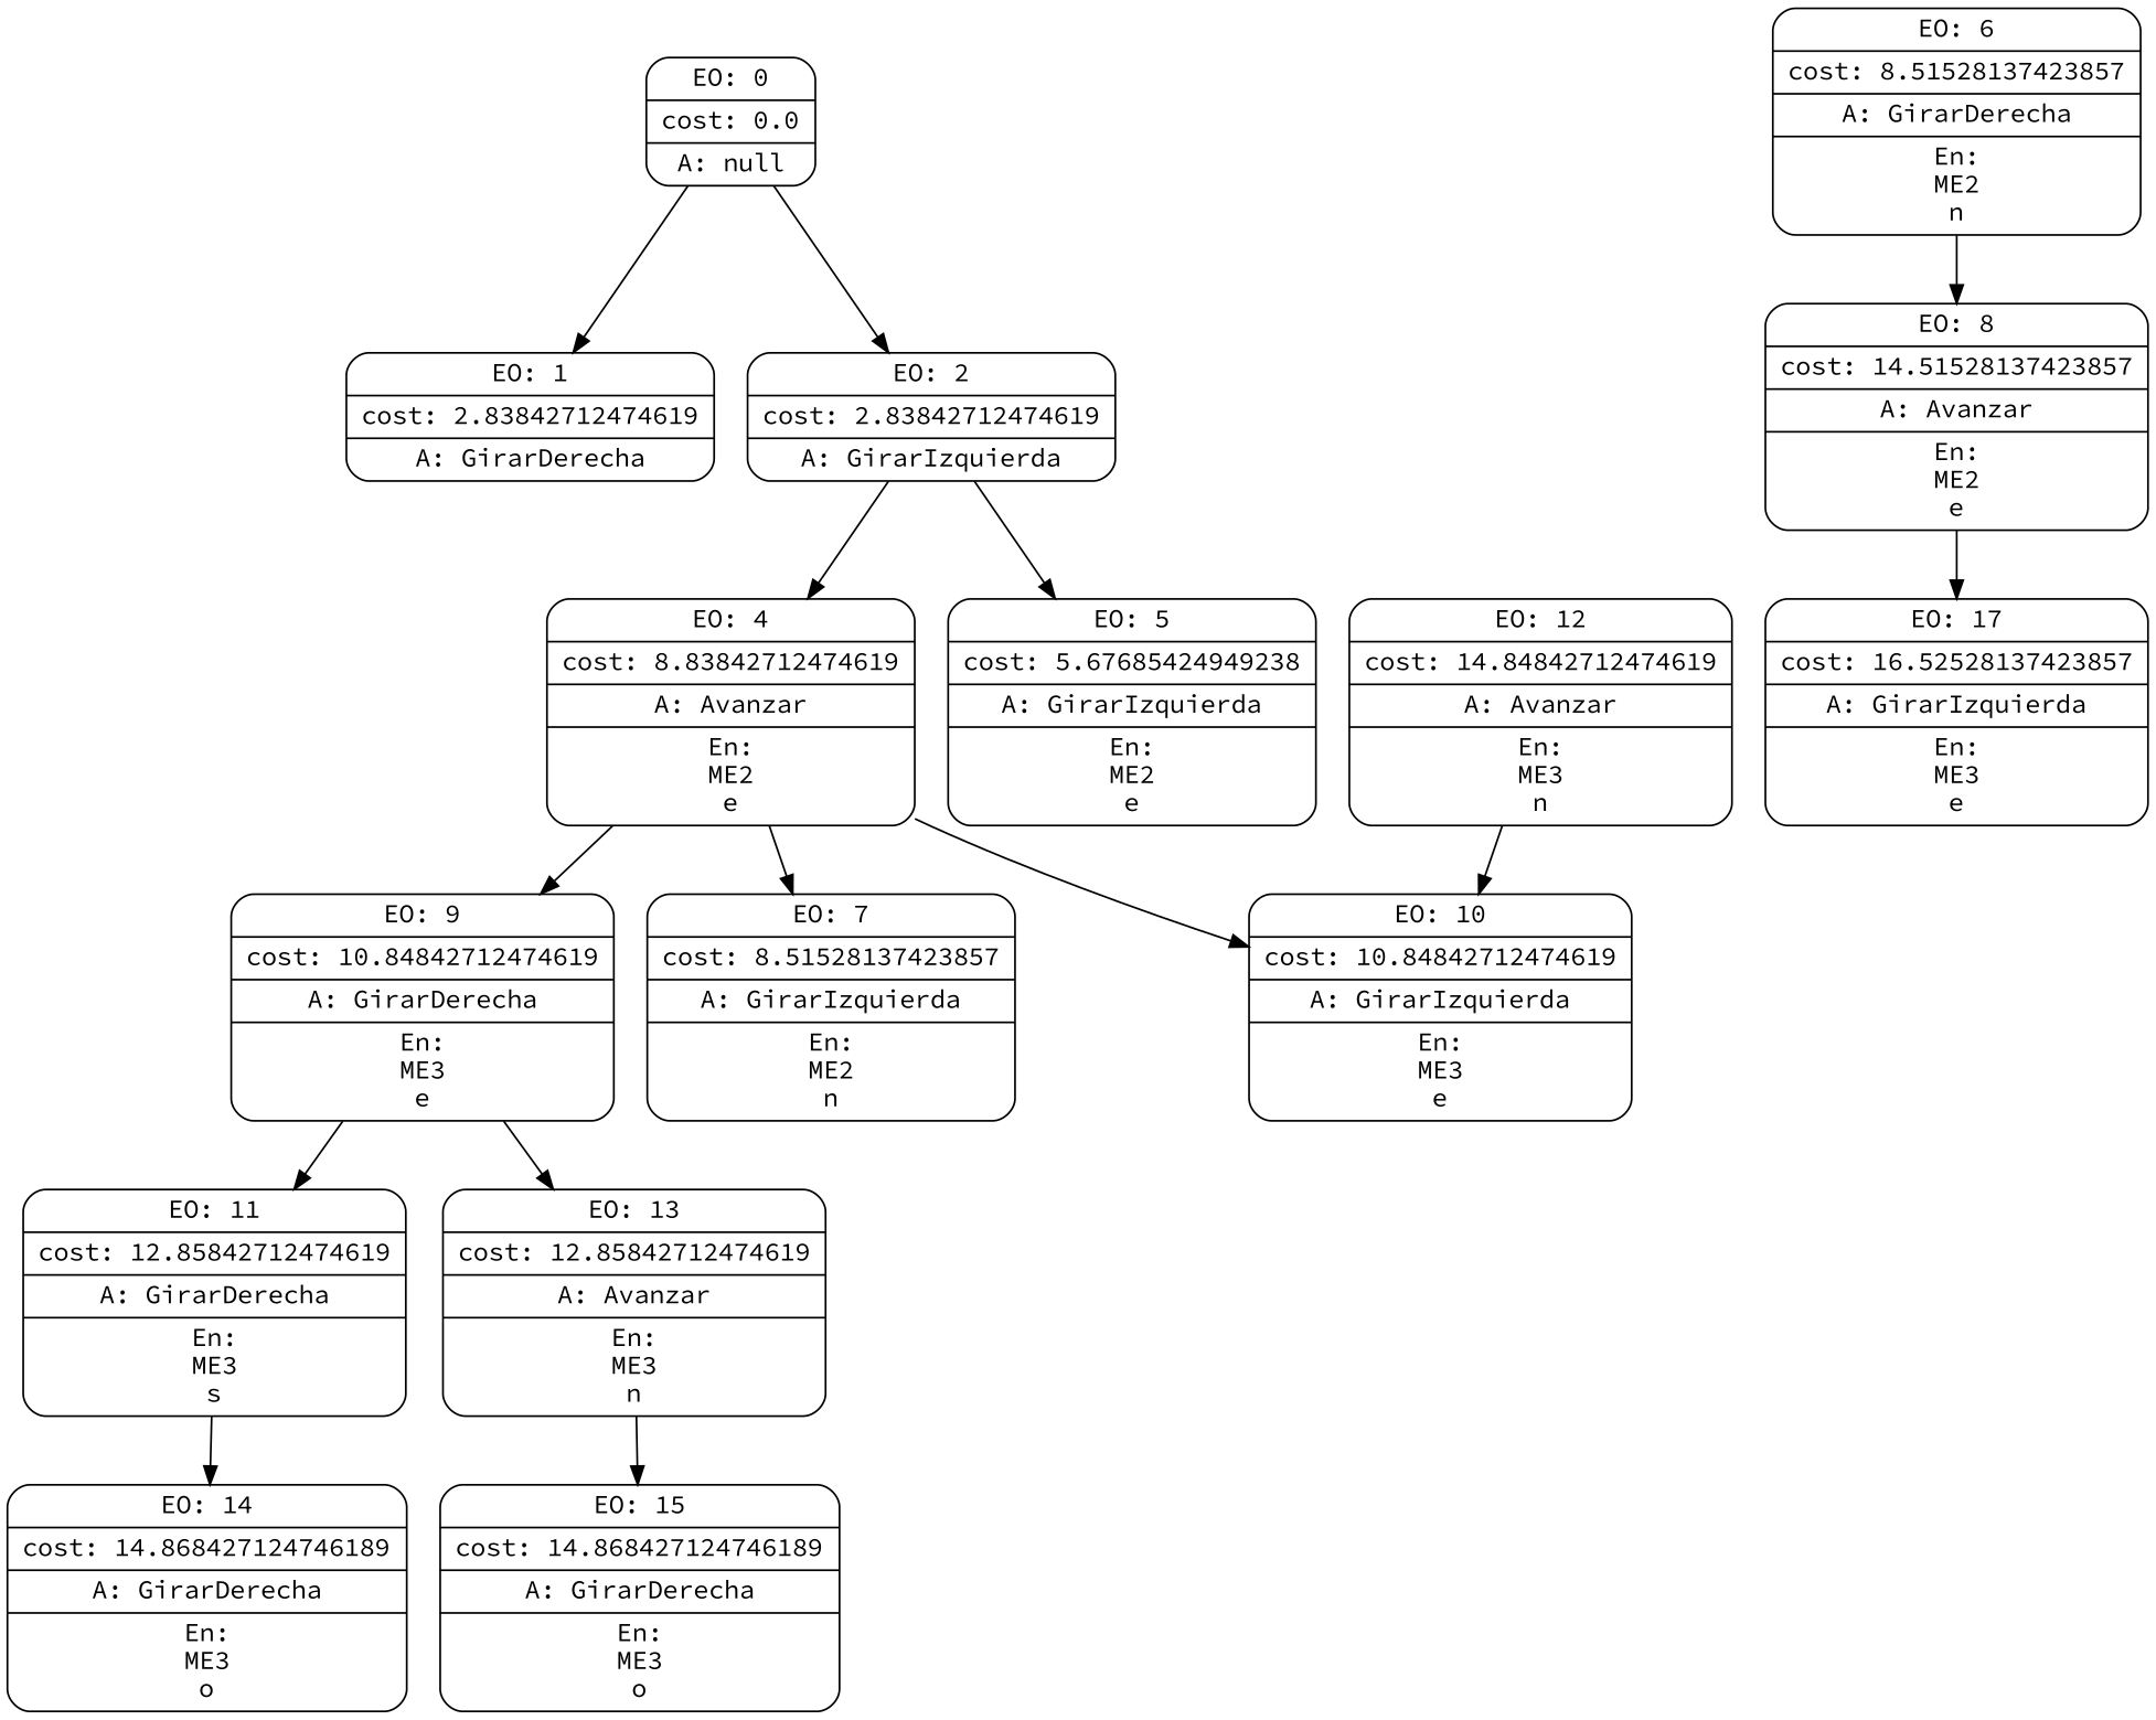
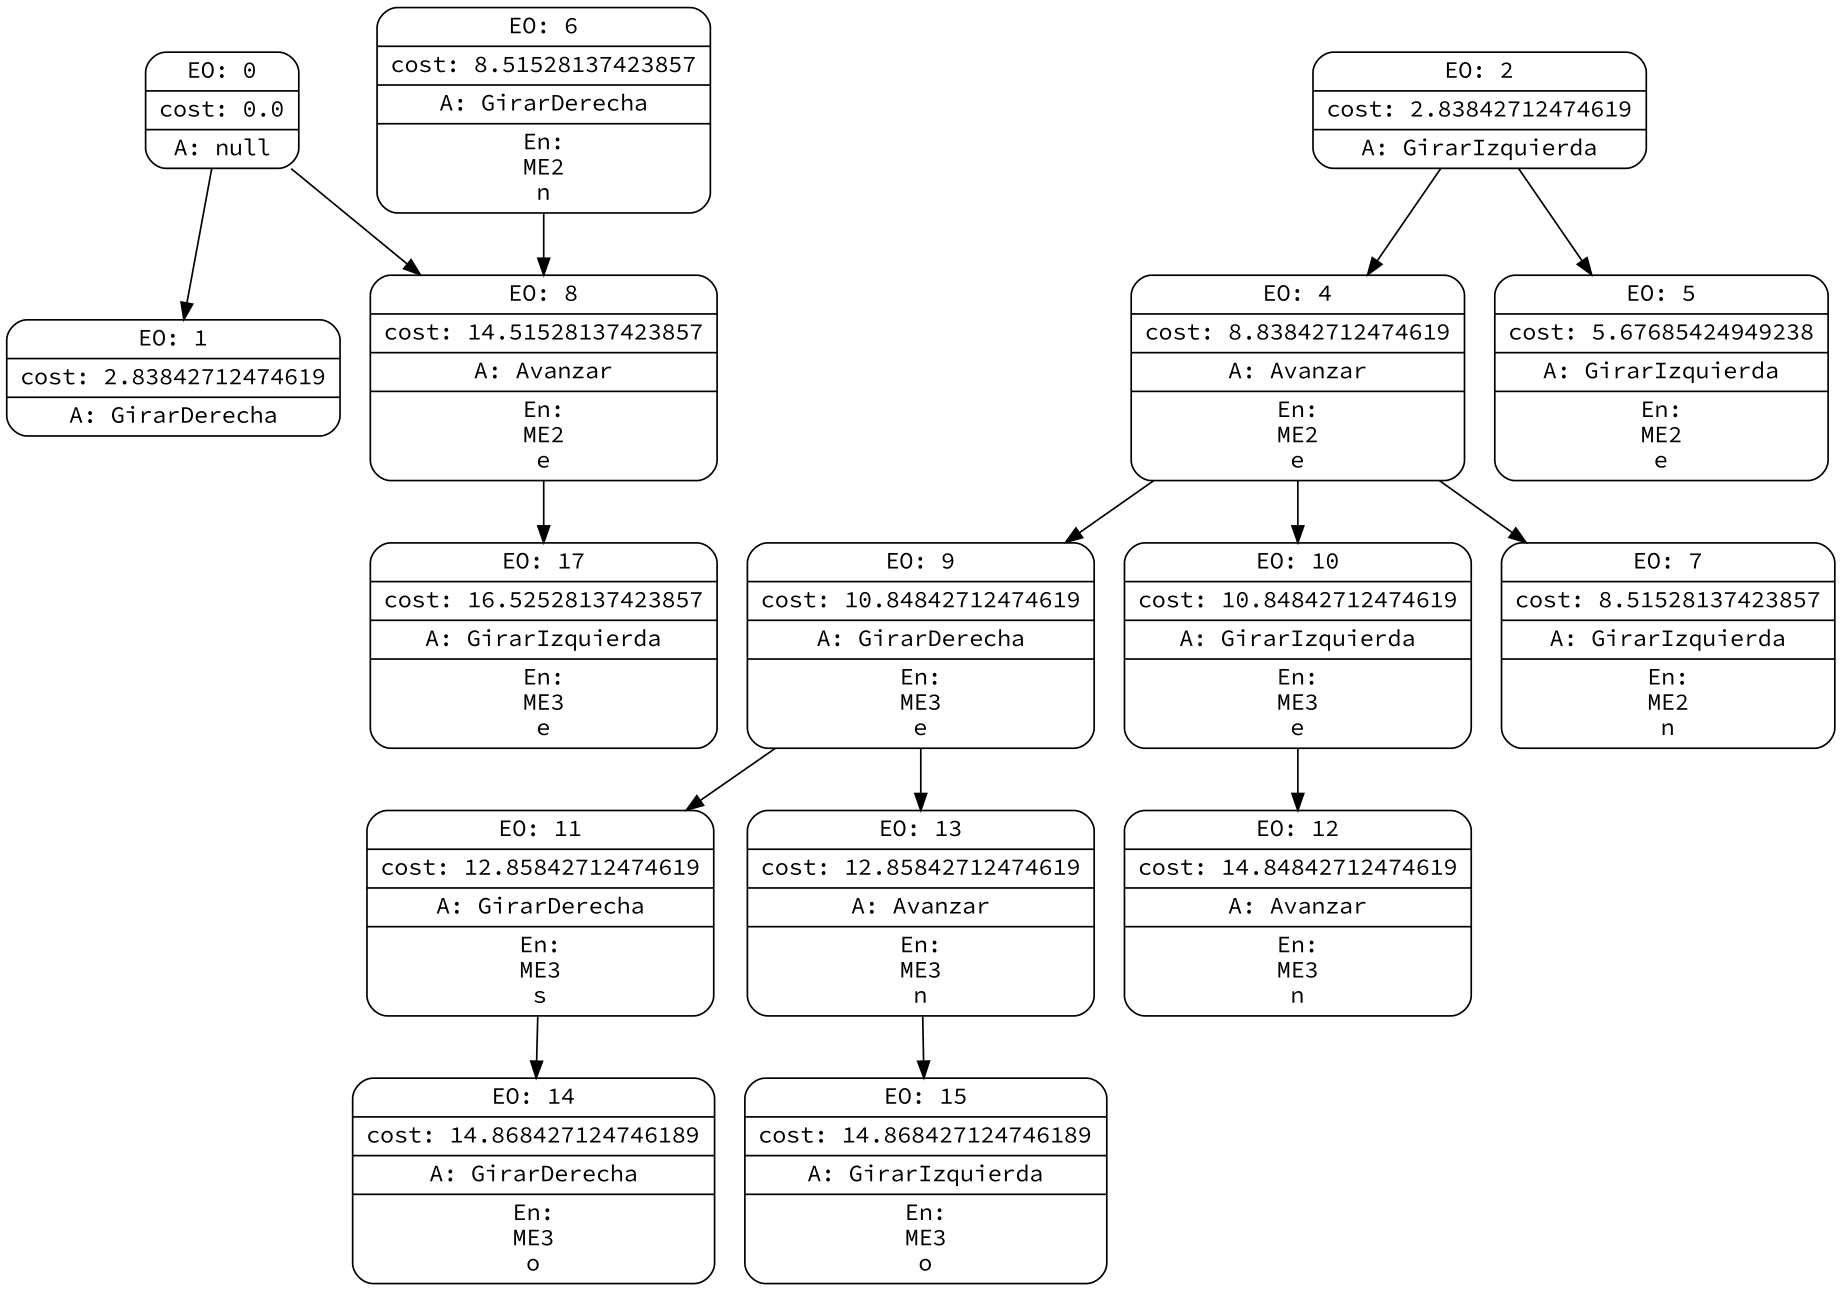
  digraph {
    fontname="Source Code Pro"
    node [fontname="Source Code Pro" shape=Mrecord]
    edge [fontname="Source Code Pro"]
    n1 [label="{EO: 0|cost: 0.0|A: null}"]
    n2 [label="{EO: 1|cost: 2.83842712474619|A: GirarDerecha}"]
    n3 [label="{EO: 2|cost: 2.83842712474619|A: GirarIzquierda}"]
    n4 [label="{EO: 4|cost: 8.83842712474619|A: Avanzar|En:\nME2\ne}"]
    n5 [label="{EO: 5|cost: 5.67685424949238|A: GirarIzquierda|En:\nME2\ne}"]
    n6 [label="{EO: 6|cost: 8.51528137423857|A: GirarDerecha|En:\nME2\nn}"]
    n7 [label="{EO: 8|cost: 14.51528137423857|A: Avanzar|En:\nME2\ne}"]
    n8 [label="{EO: 17|cost: 16.52528137423857|A: GirarIzquierda|En:\nME3\ne}"]
    n9 [label="{EO: 9|cost: 10.84842712474619|A: GirarDerecha|En:\nME3\ne}"]
    n10 [label="{EO: 10|cost: 10.84842712474619|A: GirarIzquierda|En:\nME3\ne}"]
    n11 [label="{EO: 7|cost: 8.51528137423857|A: GirarIzquierda|En:\nME2\nn}"]
    n12 [label="{EO: 11|cost: 12.85842712474619|A: GirarDerecha|En:\nME3\ns}"]
    n13 [label="{EO: 13|cost: 12.85842712474619|A: Avanzar|En:\nME3\nn}"]
    n14 [label="{EO: 12|cost: 14.84842712474619|A: Avanzar|En:\nME3\nn}"]
    n15 [label="{EO: 14|cost: 14.868427124746189|A: GirarDerecha|En:\nME3\no}"]
-   n16 [label="{EO: 15|cost: 14.868427124746189|A: GirarDerecha|En:\nME3\no}"]
+   n16 [label="{EO: 15|cost: 14.868427124746189|A: GirarIzquierda|En:\nME3\no}"]
    n1 -> n2
-   n1 -> n3
+   n1 -> n7
    n3 -> n4
    n3 -> n5
    n4 -> n9
    n4 -> n10
    n4 -> n11
    n6 -> n7
    n7 -> n8
    n9 -> n12
    n9 -> n13
-   n14 -> n10
+   n10 -> n14
    n12 -> n15
    n13 -> n16
  }
